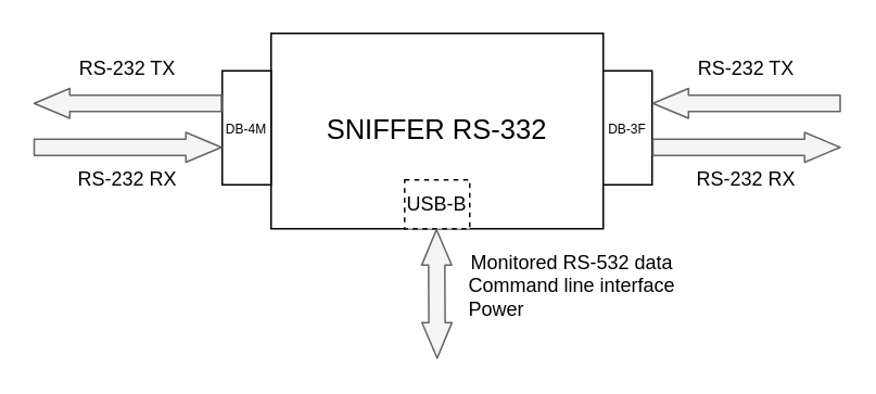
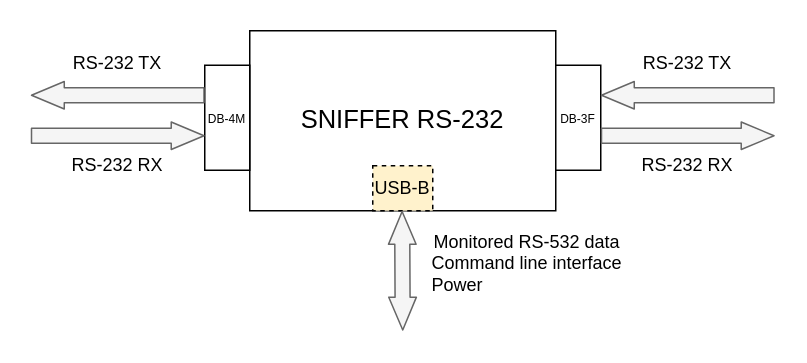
  <mxCell id="0" />
  <mxCell id="1" parent="0" />
- <mxCell id="2" value="&lt;font style=&quot;font-size: 17px&quot;&gt;SNIFFER RS-332&lt;/font&gt;" style="rounded=0;whiteSpace=wrap;html=1;sketch=0;" parent="1" vertex="1"><mxGeometry x="166" y="20" width="204" height="120" as="geometry" /></mxCell>
+ <mxCell id="2" value="&lt;font style=&quot;font-size: 17px&quot;&gt;SNIFFER RS-232&lt;/font&gt;" style="rounded=0;whiteSpace=wrap;html=1;sketch=0;" parent="1" vertex="1"><mxGeometry x="166" y="20" width="204" height="120" as="geometry" /></mxCell>
  <mxCell id="3" value="&lt;font style=&quot;font-size: 8px&quot;&gt;DB-3F&lt;/font&gt;" style="rounded=0;whiteSpace=wrap;html=1;direction=south;glass=0;shadow=0;sketch=0;" parent="1" vertex="1"><mxGeometry x="370" y="43" width="30" height="70" as="geometry" /></mxCell>
- <mxCell id="4" value="USB-B" style="rounded=0;whiteSpace=wrap;html=1;shadow=0;glass=0;sketch=0;dashed=1;" parent="1" vertex="1"><mxGeometry x="248" y="110" width="40" height="30" as="geometry" /></mxCell>
+ <mxCell id="4" value="USB-B" style="rounded=0;whiteSpace=wrap;html=1;shadow=0;glass=0;sketch=0;dashed=1;fillColor=#fff2cc;" parent="1" vertex="1"><mxGeometry x="248" y="110" width="40" height="30" as="geometry" /></mxCell>
  <mxCell id="5" value="&lt;font style=&quot;font-size: 8px&quot;&gt;DB-4M&lt;/font&gt;" style="rounded=0;whiteSpace=wrap;html=1;direction=south;glass=0;shadow=0;sketch=0;" parent="1" vertex="1"><mxGeometry x="136" y="43" width="30" height="70" as="geometry" /></mxCell>
  <mxCell id="6" value="" style="shape=flexArrow;endArrow=none;startArrow=classic;html=1;fillColor=#f5f5f5;strokeColor=#666666;endWidth=7.429;endSize=6.949;startWidth=7.429;startSize=6.949;exitX=0.5;exitY=0;exitDx=0;exitDy=0;endFill=0;" parent="1" edge="1"><mxGeometry width="50" height="50" relative="1" as="geometry"><mxPoint x="400" y="63" as="sourcePoint" /><mxPoint x="516" y="63" as="targetPoint" /></mxGeometry></mxCell>
  <mxCell id="7" value="RS-232 TX" style="text;html=1;strokeColor=none;fillColor=none;align=center;verticalAlign=middle;whiteSpace=wrap;rounded=0;shadow=0;glass=0;sketch=0;" parent="1" vertex="1"><mxGeometry x="400" y="31.5" width="116" height="20" as="geometry" /></mxCell>
  <mxCell id="8" value="" style="shape=flexArrow;endArrow=block;startArrow=classic;html=1;fillColor=#f5f5f5;strokeColor=#666666;endWidth=7.429;endSize=6.949;startWidth=7.429;startSize=6.949;exitX=0.5;exitY=0;exitDx=0;exitDy=0;endFill=0;" edge="1" parent="1"><mxGeometry width="50" height="50" relative="1" as="geometry"><mxPoint x="267.58" y="140" as="sourcePoint" /><mxPoint x="268" y="220" as="targetPoint" /></mxGeometry></mxCell>
  <mxCell id="9" value="Monitored RS-532 data&lt;br&gt;&lt;div style=&quot;text-align: left&quot;&gt;Command line interface&lt;/div&gt;&lt;div style=&quot;text-align: left&quot;&gt;&lt;span&gt;Power&lt;/span&gt;&lt;/div&gt;" style="text;html=1;strokeColor=none;fillColor=none;align=center;verticalAlign=middle;whiteSpace=wrap;rounded=0;shadow=0;glass=0;sketch=0;" vertex="1" parent="1"><mxGeometry x="266" y="150" width="170" height="50" as="geometry" /></mxCell>
  <mxCell id="10" value="" style="shape=flexArrow;endArrow=block;startArrow=none;html=1;fillColor=#f5f5f5;strokeColor=#666666;endWidth=7.429;endSize=6.949;startWidth=7.429;startSize=6.949;exitX=0.5;exitY=0;exitDx=0;exitDy=0;endFill=0;startFill=0;" edge="1" parent="1"><mxGeometry width="50" height="50" relative="1" as="geometry"><mxPoint x="400" y="90" as="sourcePoint" /><mxPoint x="516" y="90" as="targetPoint" /></mxGeometry></mxCell>
  <mxCell id="11" value="RS-232 RX" style="text;html=1;strokeColor=none;fillColor=none;align=center;verticalAlign=middle;whiteSpace=wrap;rounded=0;shadow=0;glass=0;sketch=0;" vertex="1" parent="1"><mxGeometry x="400" y="100" width="116" height="20" as="geometry" /></mxCell>
  <mxCell id="12" value="" style="shape=flexArrow;endArrow=none;startArrow=classic;html=1;fillColor=#f5f5f5;strokeColor=#666666;endWidth=7.429;endSize=6.949;startWidth=7.429;startSize=6.949;exitX=0.5;exitY=0;exitDx=0;exitDy=0;endFill=0;" edge="1" parent="1"><mxGeometry width="50" height="50" relative="1" as="geometry"><mxPoint x="20" y="63" as="sourcePoint" /><mxPoint x="136" y="63" as="targetPoint" /></mxGeometry></mxCell>
  <mxCell id="13" value="RS-232 TX" style="text;html=1;strokeColor=none;fillColor=none;align=center;verticalAlign=middle;whiteSpace=wrap;rounded=0;shadow=0;glass=0;sketch=0;" vertex="1" parent="1"><mxGeometry x="20" y="31.5" width="116" height="20" as="geometry" /></mxCell>
  <mxCell id="14" value="" style="shape=flexArrow;endArrow=block;startArrow=none;html=1;fillColor=#f5f5f5;strokeColor=#666666;endWidth=7.429;endSize=6.949;startWidth=7.429;startSize=6.949;exitX=0.5;exitY=0;exitDx=0;exitDy=0;endFill=0;startFill=0;" edge="1" parent="1"><mxGeometry width="50" height="50" relative="1" as="geometry"><mxPoint x="20" y="90" as="sourcePoint" /><mxPoint x="136" y="90" as="targetPoint" /></mxGeometry></mxCell>
  <mxCell id="15" value="RS-232 RX" style="text;html=1;strokeColor=none;fillColor=none;align=center;verticalAlign=middle;whiteSpace=wrap;rounded=0;shadow=0;glass=0;sketch=0;" vertex="1" parent="1"><mxGeometry x="20" y="100" width="116" height="20" as="geometry" /></mxCell>
